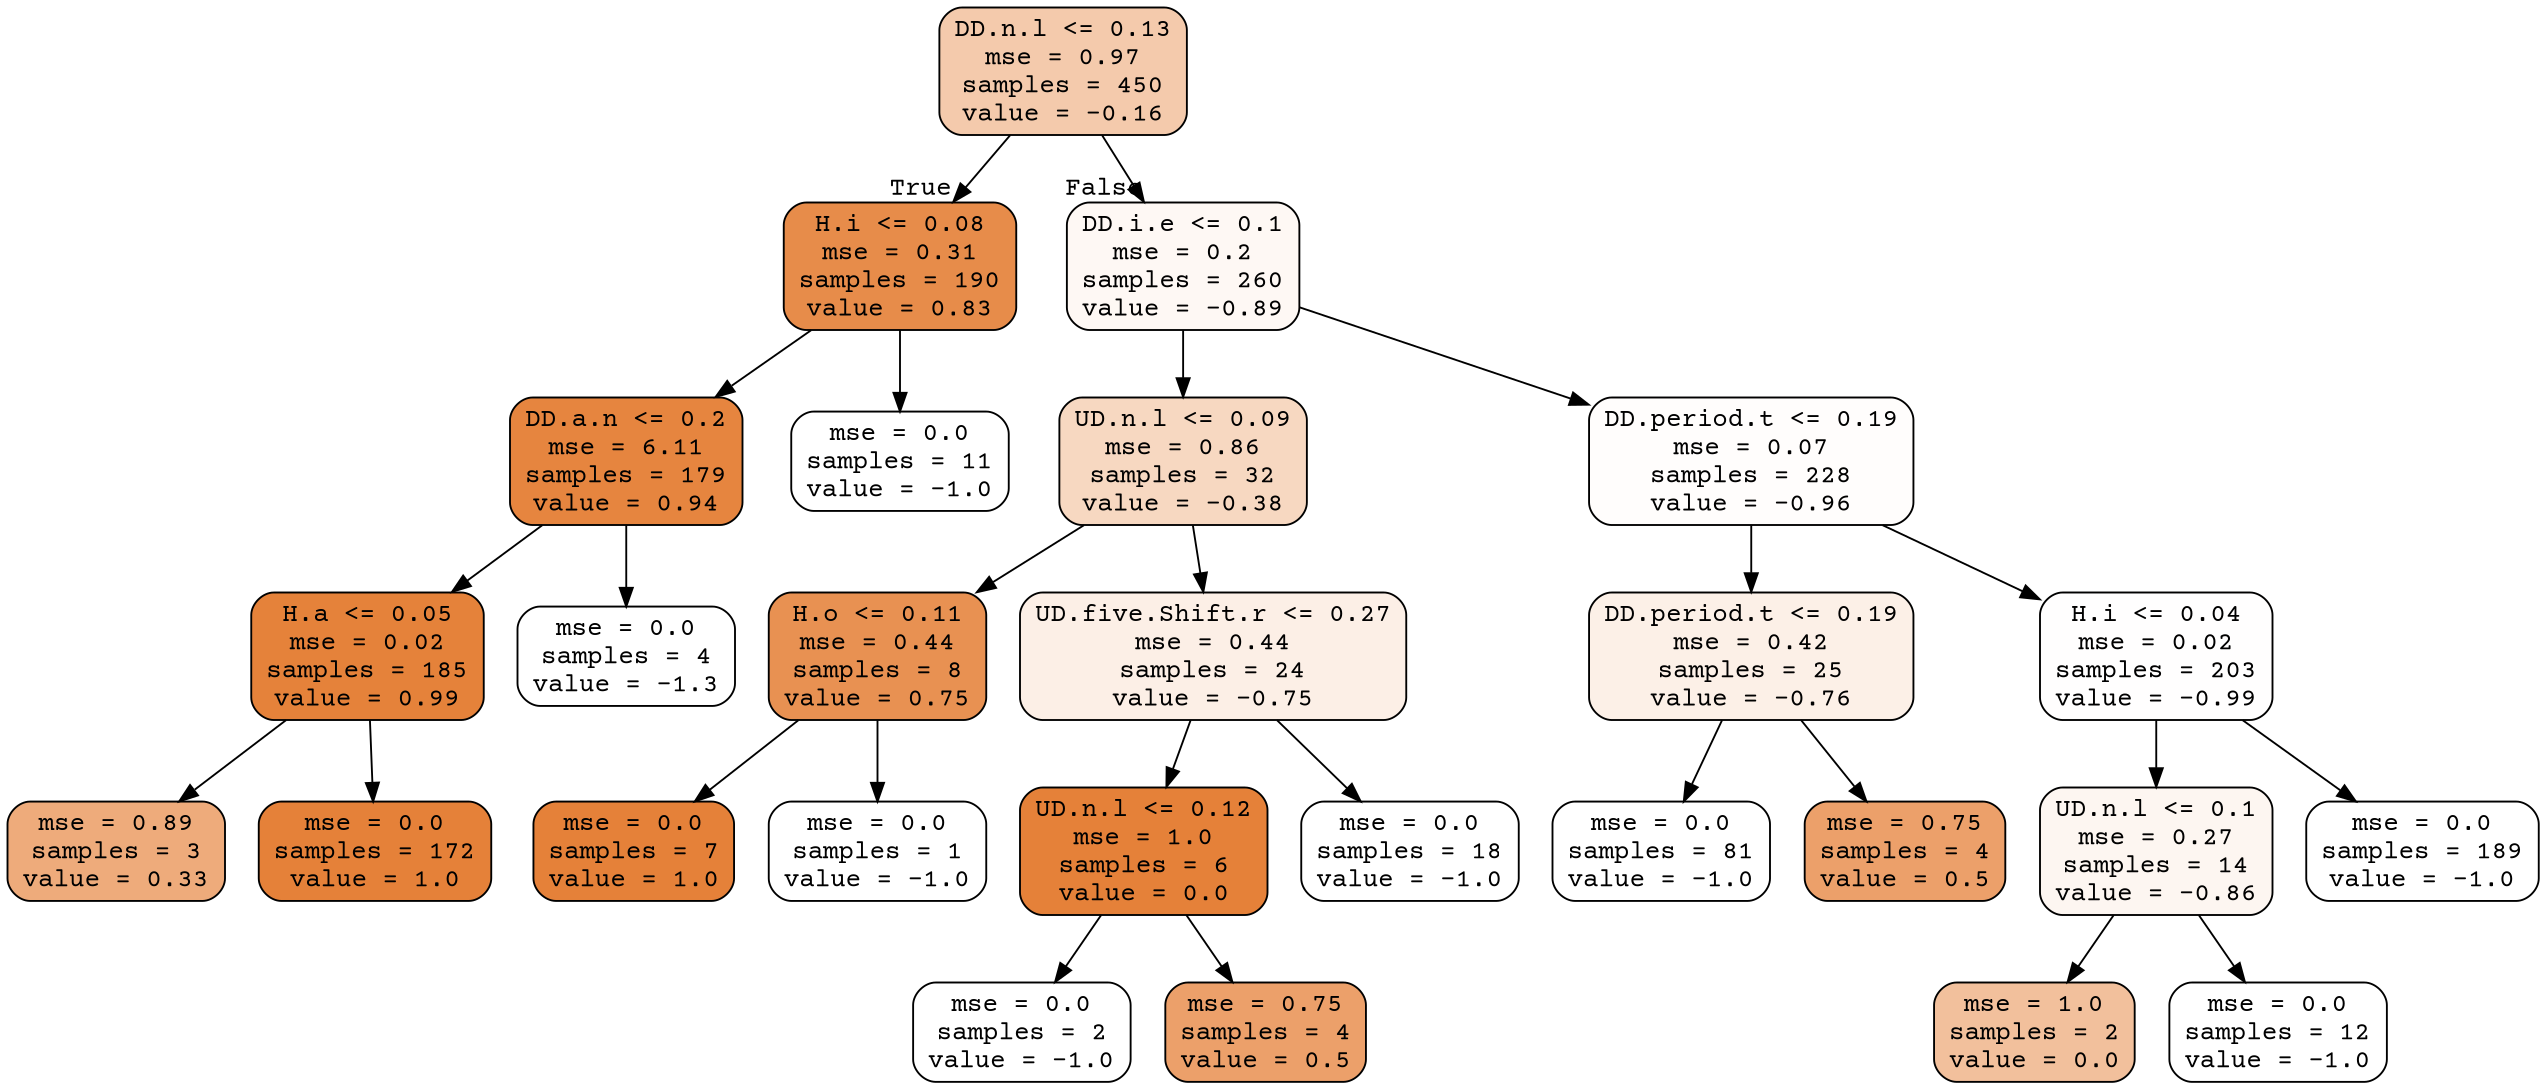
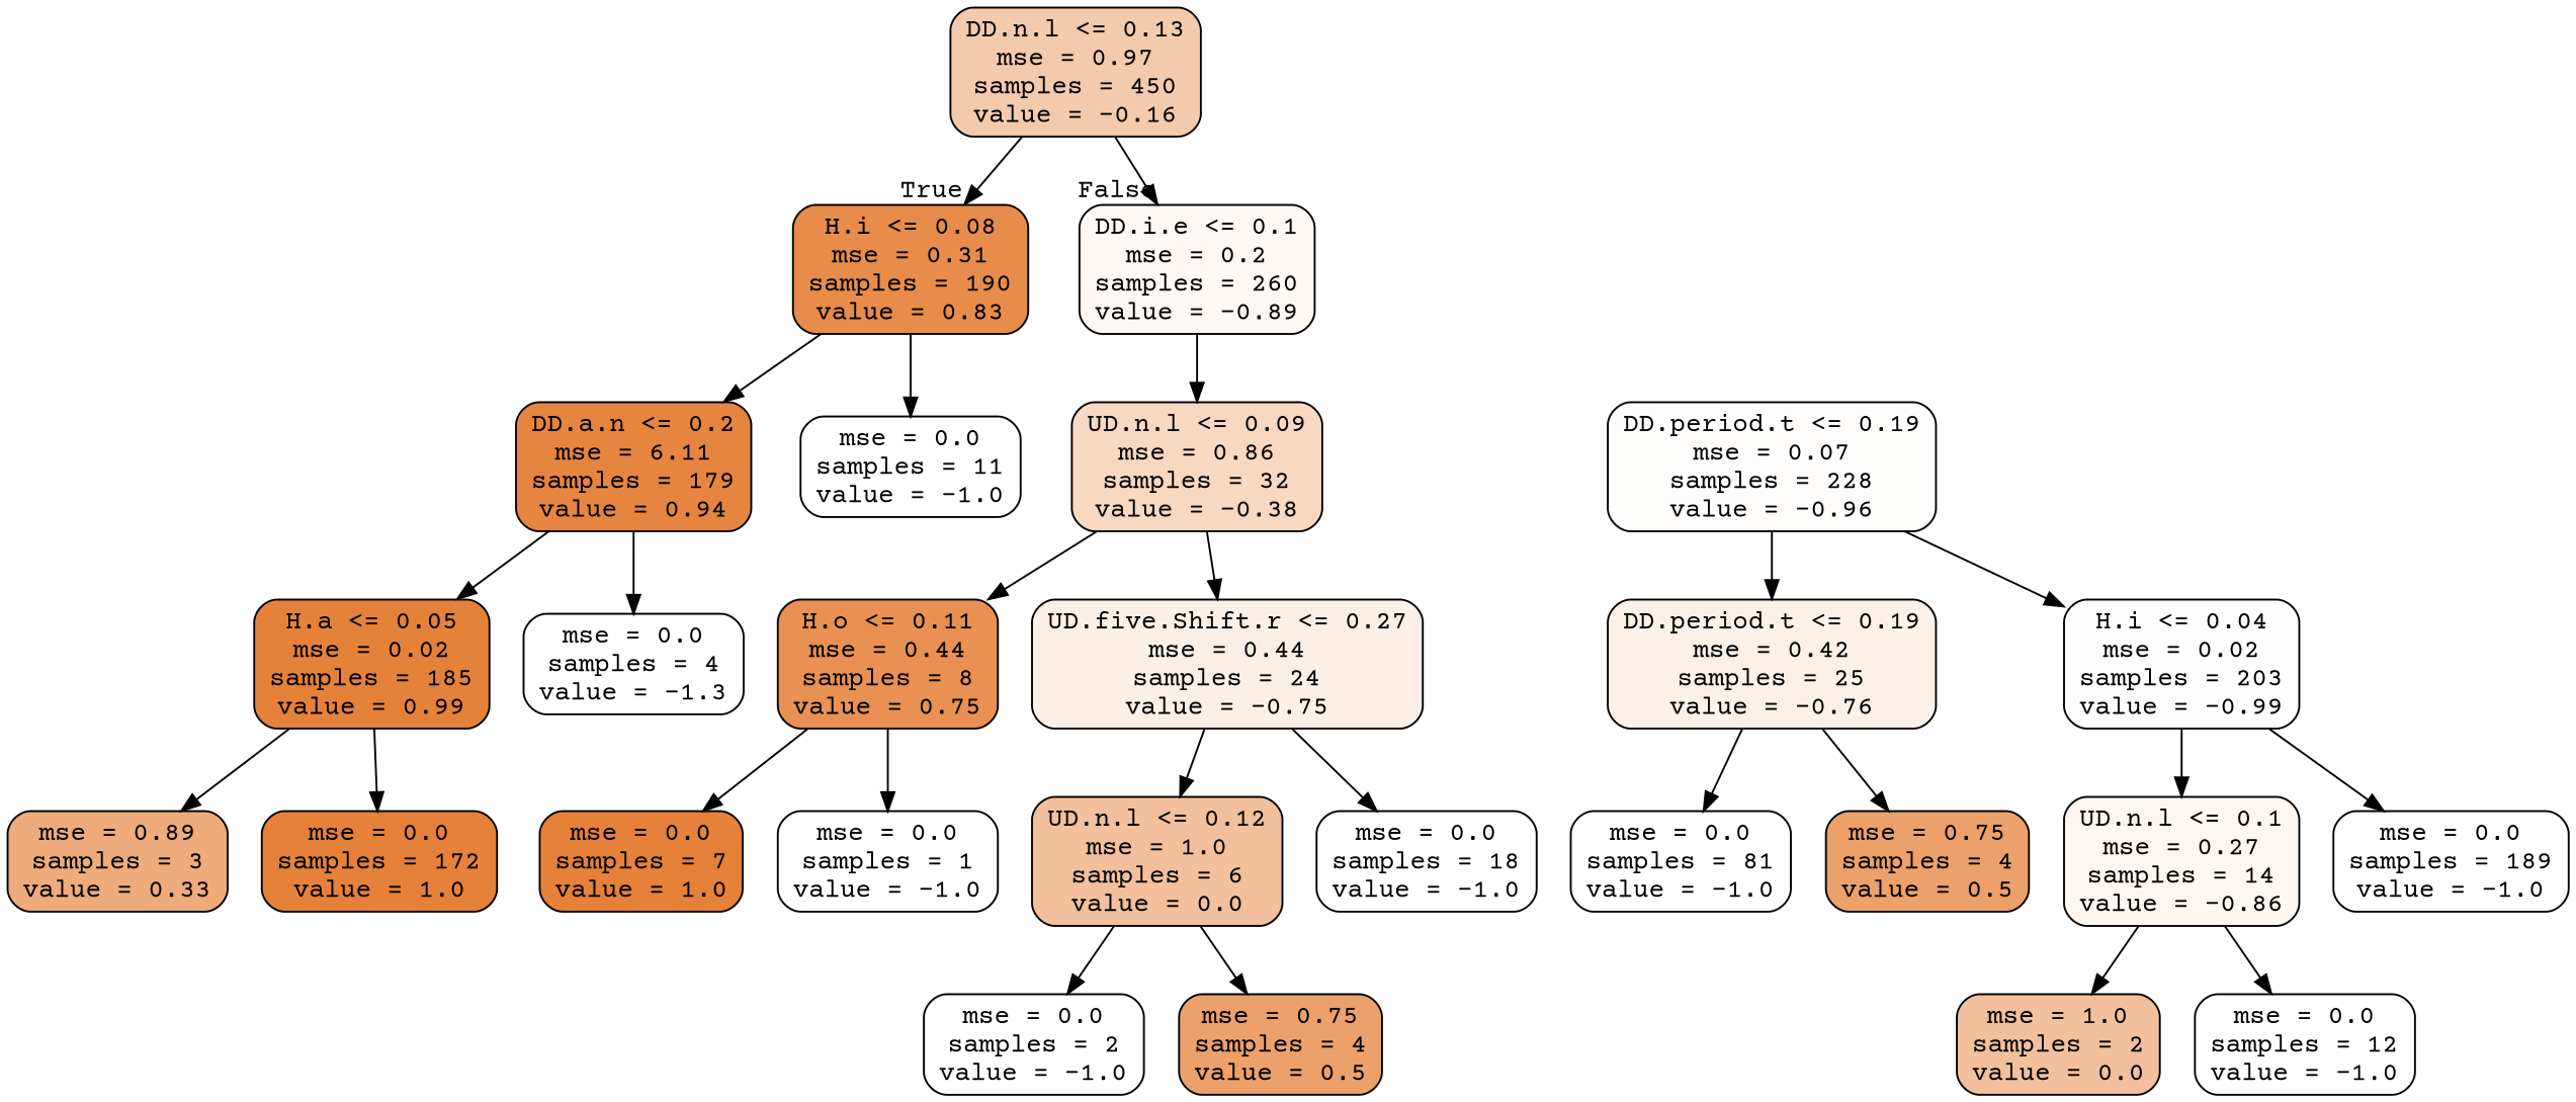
  digraph {
    fontname="Courier Prime"
    node [color=black fillcolor="#ffffff" fontname="Courier Prime" shape=box style="filled, rounded"]
    edge [fontname="Courier Prime"]
    n1 [fillcolor="#f4caac" label="DD.n.l <= 0.13\nmse = 0.97\nsamples = 450\nvalue = -0.16"]
    n2 [fillcolor="#e78c4a" label="H.i <= 0.08\nmse = 0.31\nsamples = 190\nvalue = 0.83"]
    n3 [fillcolor="#fef8f4" label="DD.i.e <= 0.1\nmse = 0.2\nsamples = 260\nvalue = -0.89"]
    n4 [fillcolor="#e6853f" label="DD.a.n <= 0.2\nmse = 6.11\nsamples = 179\nvalue = 0.94"]
    n5 [label="mse = 0.0\nsamples = 11\nvalue = -1.0"]
    n6 [fillcolor="#f7d8c1" label="UD.n.l <= 0.09\nmse = 0.86\nsamples = 32\nvalue = -0.38"]
    n7 [fillcolor="#fffdfc" label="DD.period.t <= 0.19\nmse = 0.07\nsamples = 228\nvalue = -0.96"]
    n8 [fillcolor="#e5823a" label="H.a <= 0.05\nmse = 0.02\nsamples = 185\nvalue = 0.99"]
    n9 [label="mse = 0.0\nsamples = 4\nvalue = -1.3"]
    n10 [fillcolor="#eeab7b" label="mse = 0.89\nsamples = 3\nvalue = 0.33"]
    n11 [fillcolor="#e58139" label="mse = 0.0\nsamples = 172\nvalue = 1.0"]
    n12 [fillcolor="#e89152" label="H.o <= 0.11\nmse = 0.44\nsamples = 8\nvalue = 0.75"]
    n13 [fillcolor="#fcefe6" label="UD.five.Shift.r <= 0.27\nmse = 0.44\nsamples = 24\nvalue = -0.75"]
    n14 [fillcolor="#fcf0e7" label="DD.period.t <= 0.19\nmse = 0.42\nsamples = 25\nvalue = -0.76"]
    n15 [fillcolor="#fffefe" label="H.i <= 0.04\nmse = 0.02\nsamples = 203\nvalue = -0.99"]
    n16 [fillcolor="#e58139" label="mse = 0.0\nsamples = 7\nvalue = 1.0"]
    n17 [label="mse = 0.0\nsamples = 1\nvalue = -1.0"]
-   n18 [fillcolor="#e58139" label="UD.n.l <= 0.12\nmse = 1.0\nsamples = 6\nvalue = 0.0"]
+   n18 [fillcolor="#f2c09c" label="UD.n.l <= 0.12\nmse = 1.0\nsamples = 6\nvalue = 0.0"]
    n19 [label="mse = 0.0\nsamples = 18\nvalue = -1.0"]
    n20 [label="mse = 0.0\nsamples = 2\nvalue = -1.0"]
    n21 [fillcolor="#eca06a" label="mse = 0.75\nsamples = 4\nvalue = 0.5"]
    n22 [label="mse = 0.0\nsamples = 81\nvalue = -1.0"]
    n23 [fillcolor="#eca06a" label="mse = 0.75\nsamples = 4\nvalue = 0.5"]
    n24 [fillcolor="#fdf6f1" label="UD.n.l <= 0.1\nmse = 0.27\nsamples = 14\nvalue = -0.86"]
    n25 [label="mse = 0.0\nsamples = 189\nvalue = -1.0"]
    n26 [fillcolor="#f2c09c" label="mse = 1.0\nsamples = 2\nvalue = 0.0"]
    n27 [label="mse = 0.0\nsamples = 12\nvalue = -1.0"]
    n1 -> n2 [headlabel=True labelangle=45 labeldistance=2.5]
    n1 -> n3 [headlabel=False labelangle=-45 labeldistance=2.5]
    n2 -> n4
    n2 -> n5
    n3 -> n6
-   n3 -> n7
    n4 -> n8
    n4 -> n9
    n6 -> n12
    n6 -> n13
    n7 -> n14
    n7 -> n15
    n8 -> n10
    n8 -> n11
    n12 -> n16
    n12 -> n17
    n13 -> n18
    n13 -> n19
    n14 -> n22
    n14 -> n23
    n15 -> n24
    n15 -> n25
    n18 -> n20
    n18 -> n21
    n24 -> n26
    n24 -> n27
  }
